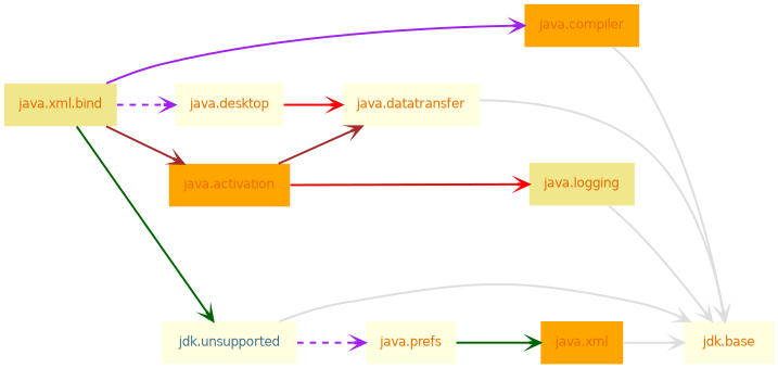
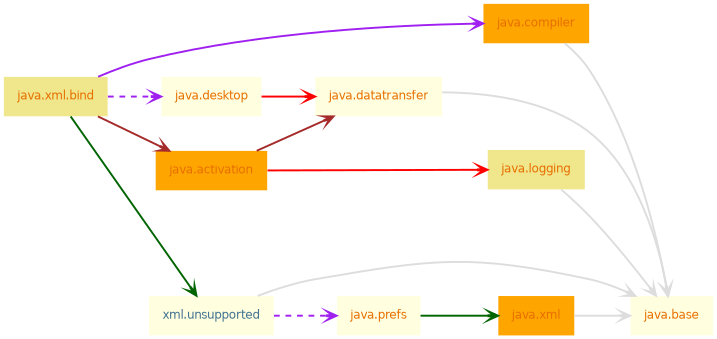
  digraph {
    nodesep=.5
    pencolor=transparent
    rankdir=LR
    ranksep=0.600000
    node [fillcolor=lightyellow fontcolor="#e76f00" fontname=DejaVuSans fontsize=12 group=java margin=".2,.2" shape=plaintext style=filled]
    edge [arrowhead=open arrowsize=1 color="#dddddd" penwidth=2 weight=10]
    "java.logging" [fillcolor=khaki]
    "java.xml" [fillcolor=orange]
    "java.compiler" [fillcolor=orange]
    "java.desktop"
    "java.xml.bind" [fillcolor=khaki]
    "java.activation" [fillcolor=orange]
-   "java.base" [label="jdk.base"]
+   "java.base"
    "java.datatransfer"
    "java.prefs"
-   "jdk.unsupported" [fontcolor="#437291" group=jdk]
+   "jdk.unsupported" [fontcolor="#437291" group=jdk label="xml.unsupported"]
    subgraph sub_1 {
      rank=same
      "java.logging"
      "java.xml"
    }
    subgraph sub_2 {
      rank=same
      "java.compiler"
    }
    subgraph sub_3 {
      rank=same
      "java.desktop"
    }
    subgraph sub_4 {
      rank=same
      "java.xml.bind"
    }
    subgraph sub_5 {
      "java.logging"
      "java.xml"
      "java.compiler"
      "java.desktop"
      "java.xml.bind"
      "java.activation"
      "java.base"
      "java.datatransfer"
      "java.prefs"
    }
    subgraph sub_6 {
      "jdk.unsupported"
    }
    "java.logging" -> "java.base"
    "java.xml" -> "java.base" [weight=10000]
    "java.compiler" -> "java.base"
    "java.desktop" -> "java.datatransfer" [color=red style=solid]
    "java.xml.bind" -> "java.compiler" [color=purple style=bold]
    "java.xml.bind" -> "java.desktop" [color=purple style=dashed]
    "java.xml.bind" -> "java.activation" [color=brown style=bold]
    "java.xml.bind" -> "jdk.unsupported" [color=darkgreen style=solid weight=""]
    "java.activation" -> "java.logging" [color=red style=solid]
    "java.activation" -> "java.datatransfer" [color=brown style=bold]
    "java.datatransfer" -> "java.base"
    "java.prefs" -> "java.xml" [color=darkgreen style=bold]
    "jdk.unsupported" -> "java.base" [weight=""]
    "jdk.unsupported" -> "java.prefs" [color=purple style=dashed]
  }
